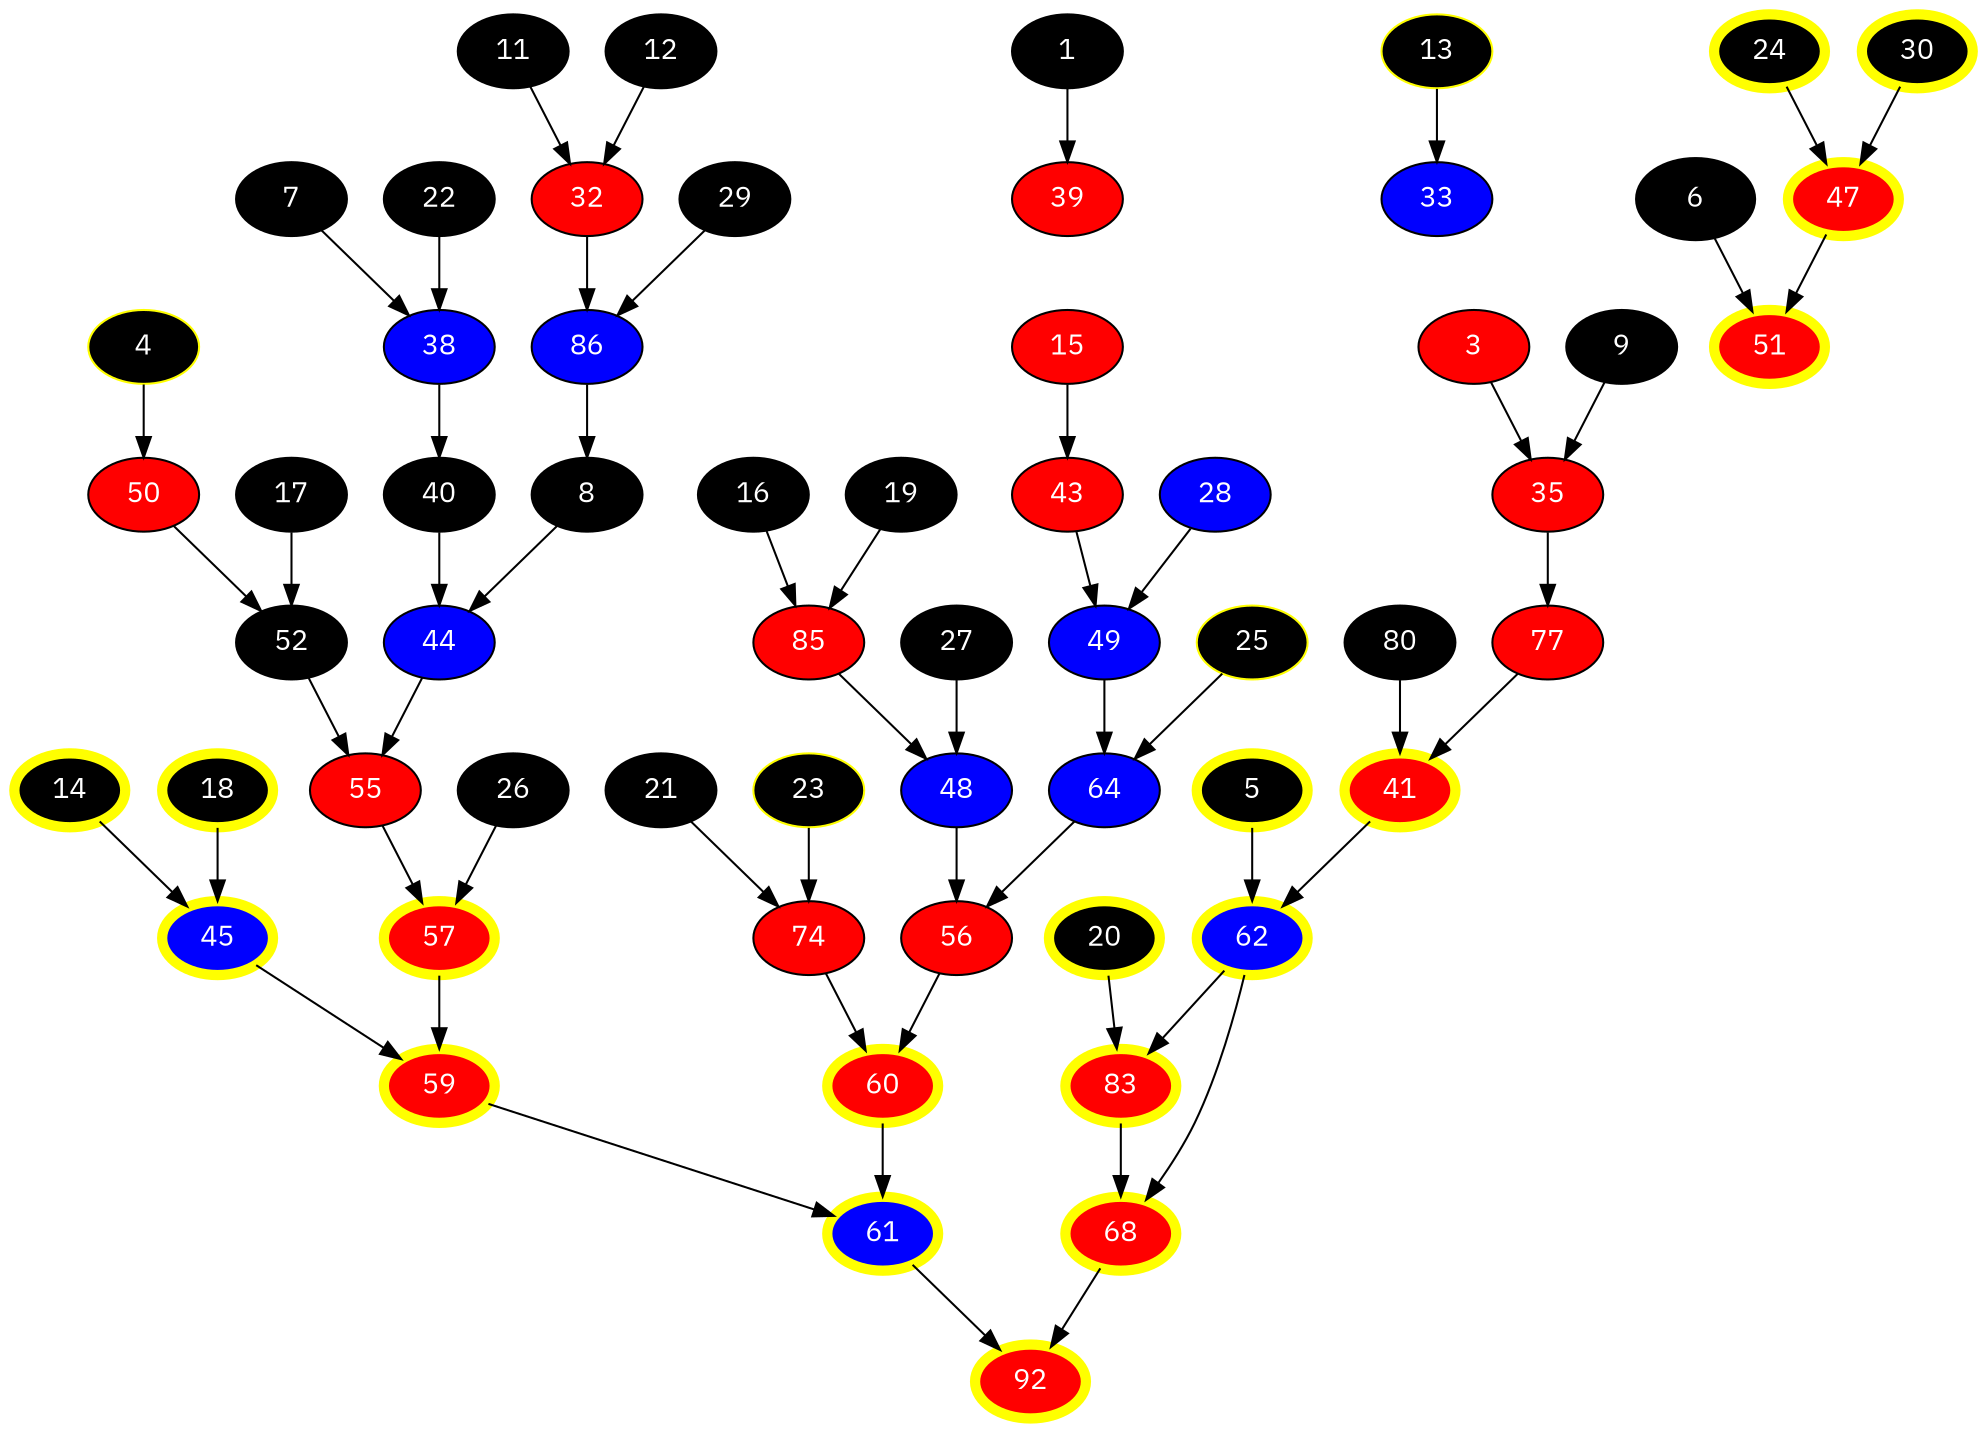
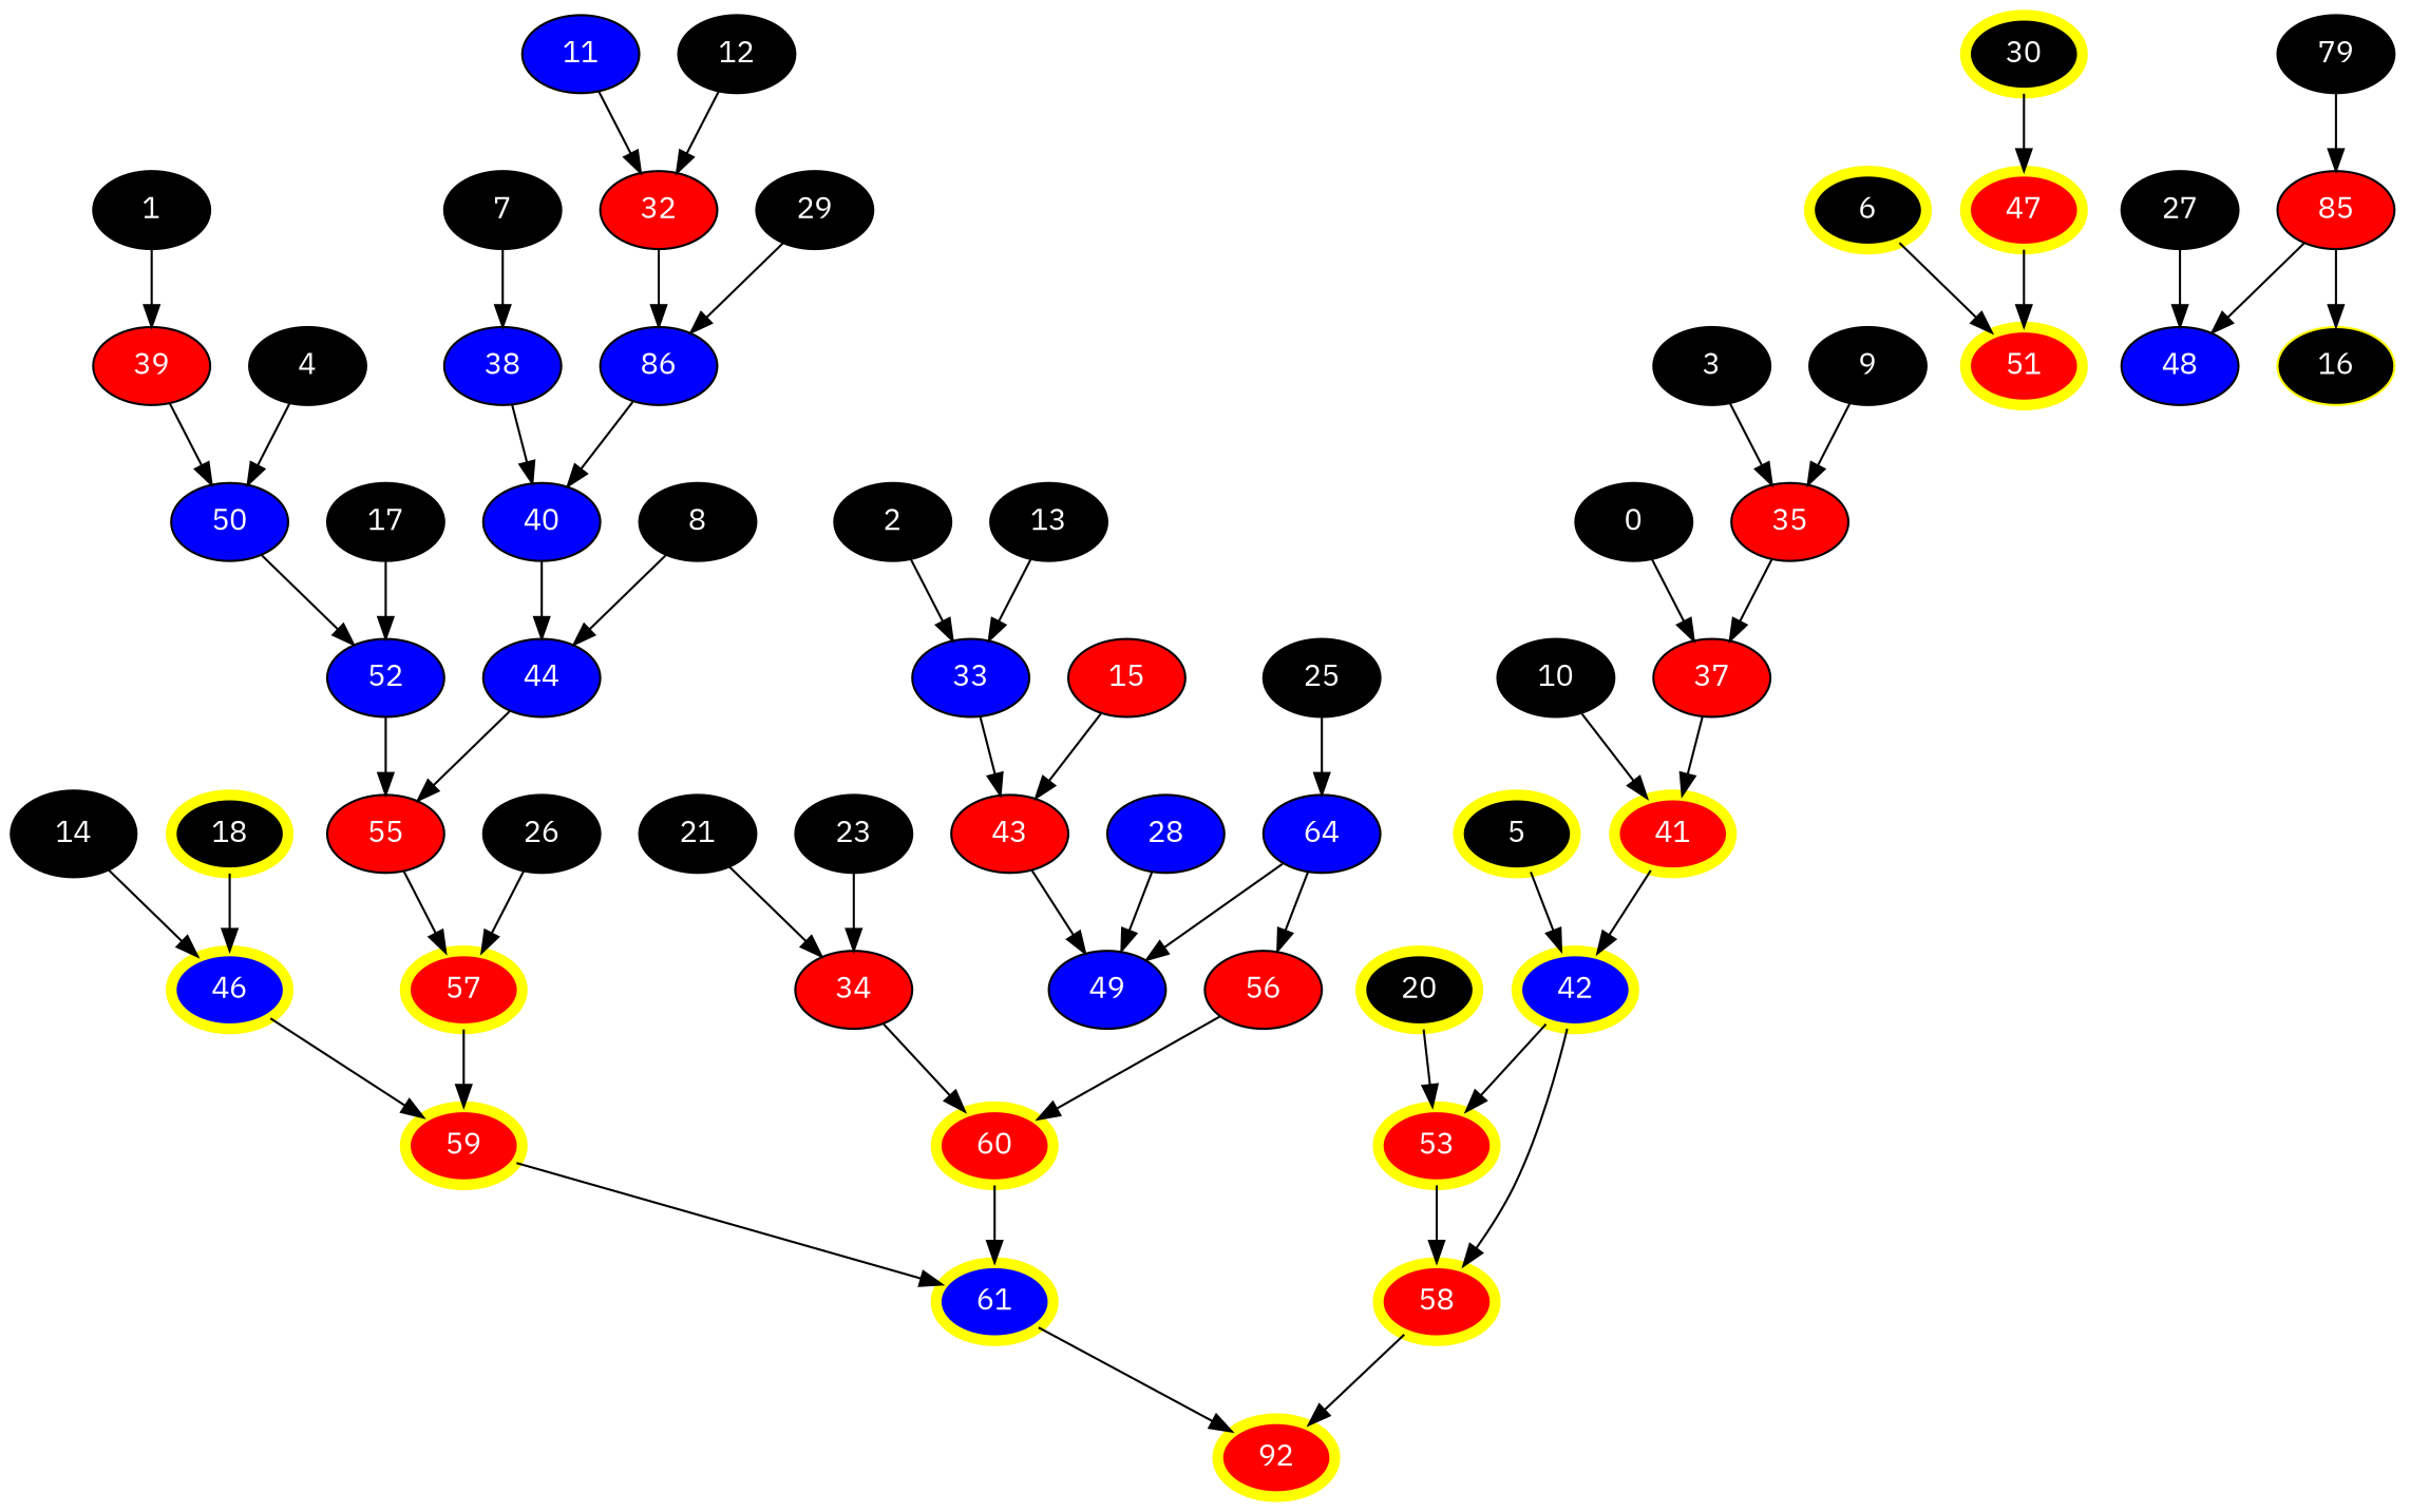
  digraph {
    fontname="IBM Plex Sans"
    node [fillcolor=black fontcolor=white fontname="IBM Plex Sans" style=filled]
    edge [fontname="IBM Plex Sans"]
-   37 [fillcolor=red label=77]
+   37 [fillcolor=red]
+   0
    41 [color=yellow fillcolor=red penwidth=5]
    39 [fillcolor=red]
    1
-   50 [fillcolor=red]
+   50 [fillcolor=blue]
    33 [fillcolor=blue]
+   2
    43 [fillcolor=red]
    35 [fillcolor=red]
-   3 [fillcolor=red]
-   4 [color=yellow]
-   52
+   3
+   4
+   52 [fillcolor=blue]
    5 [color=yellow penwidth=5]
-   42 [color=yellow fillcolor=blue penwidth=5 label=62]
-   53 [color=yellow fillcolor=red penwidth=5 label=83]
-   58 [color=yellow fillcolor=red penwidth=5 label=68]
-   6 [color=black penwidth=5]
+   42 [color=yellow fillcolor=blue penwidth=5]
+   53 [color=yellow fillcolor=red penwidth=5]
+   58 [color=yellow fillcolor=red penwidth=5]
+   6 [color=yellow penwidth=5]
    51 [color=yellow fillcolor=red penwidth=5]
    38 [fillcolor=blue]
    7
-   40
+   40 [fillcolor=blue]
    44 [fillcolor=blue]
    8
    55 [fillcolor=red]
    9
-   10 [label=80]
+   10
    32 [fillcolor=red]
-   11
+   11 [fillcolor=blue]
    n30 [fillcolor=blue label=86]
    12
-   13 [color=yellow]
-   14 [color=yellow penwidth=5]
-   46 [color=yellow fillcolor=blue penwidth=5 label=45]
+   13
+   14 [color=black penwidth=5]
+   46 [color=yellow fillcolor=blue penwidth=5]
    59 [color=yellow fillcolor=red penwidth=5]
    15 [fillcolor=red]
    49 [fillcolor=blue]
    n38 [fillcolor=red label=85]
-   16
+   16 [color=yellow]
    48 [fillcolor=blue]
    17
    18 [color=yellow penwidth=5]
-   19
+   19 [label=79]
    20 [color=yellow penwidth=5]
-   34 [fillcolor=red label=74]
+   34 [fillcolor=red]
    21
    60 [color=yellow fillcolor=red penwidth=5]
-   22
-   23 [color=yellow]
-   24 [color=yellow penwidth=5]
+   23
    47 [color=yellow fillcolor=red penwidth=5]
    n52 [fillcolor=blue label=64]
-   25 [color=yellow]
+   25
    56 [fillcolor=red]
    57 [color=yellow fillcolor=red penwidth=5]
    26
    27
    28 [fillcolor=blue]
    29
    30 [color=yellow penwidth=5]
    61 [color=yellow fillcolor=blue penwidth=5]
    n62 [color=yellow fillcolor=red label=92 penwidth=5]
    37 -> 41
+   0 -> 37
    41 -> 42
+   39 -> 50
    1 -> 39
    50 -> 52
+   33 -> 43
+   2 -> 33
    43 -> 49
    35 -> 37
    3 -> 35
    4 -> 50
    52 -> 55
    5 -> 42
    42 -> 53
    42 -> 58
    53 -> 58
    58 -> n62
    6 -> 51
    38 -> 40
    7 -> 38
    40 -> 44
    44 -> 55
    8 -> 44
    55 -> 57
    9 -> 35
    10 -> 41
    32 -> n30
    11 -> 32
-   n30 -> 8
+   n30 -> 40
    12 -> 32
    13 -> 33
    14 -> 46
    46 -> 59
    59 -> 61
    15 -> 43
-   49 -> n52
+   n52 -> 49
    n38 -> 48
-   16 -> n38
-   48 -> 56
+   n38 -> 16
    17 -> 52
    18 -> 46
    19 -> n38
    20 -> 53
    34 -> 60
    21 -> 34
    60 -> 61
-   22 -> 38
    23 -> 34
-   24 -> 47
    47 -> 51
    n52 -> 56
    25 -> n52
    56 -> 60
    57 -> 59
    26 -> 57
    27 -> 48
    28 -> 49
    29 -> n30
    30 -> 47
    61 -> n62
  }
